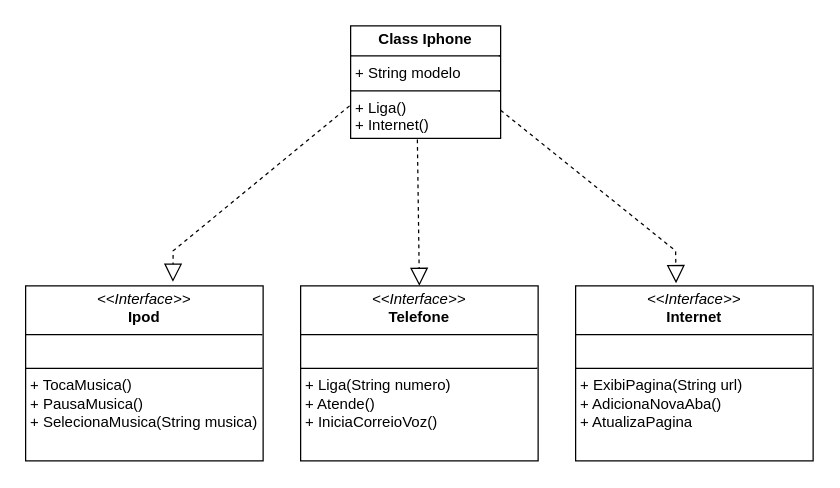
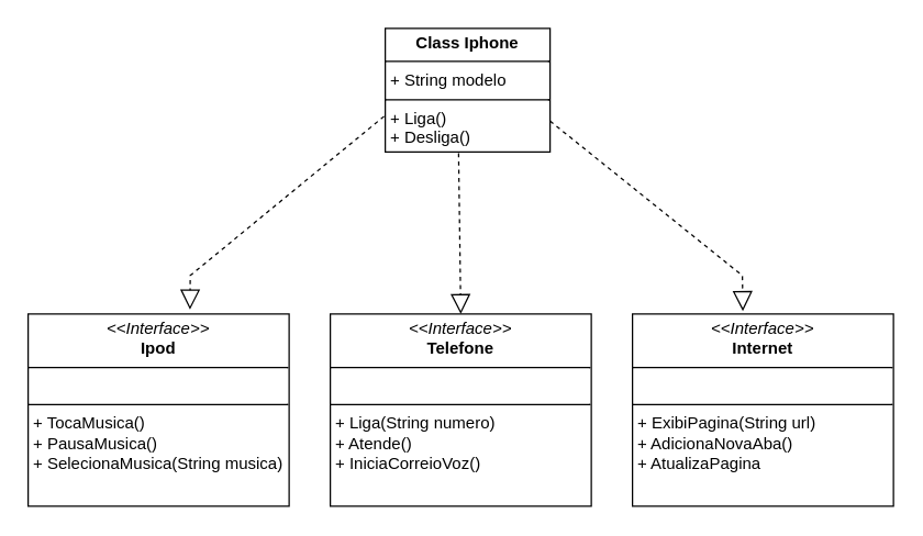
  <mxCell id="0" />
  <mxCell id="1" parent="0" />
  <mxCell id="2" value="&lt;p style=&quot;margin:0px;margin-top:4px;text-align:center;&quot;&gt;&lt;i&gt;&amp;lt;&amp;lt;Interface&amp;gt;&amp;gt;&lt;/i&gt;&lt;br&gt;&lt;b&gt;Telefone&lt;/b&gt;&lt;/p&gt;&lt;hr size=&quot;1&quot; style=&quot;border-style:solid;&quot;&gt;&lt;p style=&quot;margin:0px;margin-left:4px;&quot;&gt;&lt;br&gt;&lt;/p&gt;&lt;hr size=&quot;1&quot; style=&quot;border-style:solid;&quot;&gt;&lt;p style=&quot;margin:0px;margin-left:4px;&quot;&gt;+ Liga(String numero)&lt;br&gt;+ Atende()&lt;/p&gt;&lt;p style=&quot;margin:0px;margin-left:4px;&quot;&gt;+ IniciaCorreioVoz()&lt;/p&gt;" style="verticalAlign=top;align=left;overflow=fill;html=1;whiteSpace=wrap;" parent="1" vertex="1"><mxGeometry x="240" y="228" width="190" height="140" as="geometry" /></mxCell>
- <mxCell id="3" value="&lt;p style=&quot;margin:0px;margin-top:4px;text-align:center;&quot;&gt;&lt;b&gt;Class Iphone&lt;/b&gt;&lt;/p&gt;&lt;hr size=&quot;1&quot; style=&quot;border-style:solid;&quot;&gt;&lt;p style=&quot;margin:0px;margin-left:4px;&quot;&gt;+ String modelo&lt;/p&gt;&lt;hr size=&quot;1&quot; style=&quot;border-style:solid;&quot;&gt;&lt;p style=&quot;margin:0px;margin-left:4px;&quot;&gt;+ Liga()&lt;/p&gt;&lt;p style=&quot;margin:0px;margin-left:4px;&quot;&gt;+ Internet()&lt;/p&gt;" style="verticalAlign=top;align=left;overflow=fill;html=1;whiteSpace=wrap;" parent="1" vertex="1"><mxGeometry x="280" y="20" width="120" height="90" as="geometry" /></mxCell>
+ <mxCell id="3" value="&lt;p style=&quot;margin:0px;margin-top:4px;text-align:center;&quot;&gt;&lt;b&gt;Class Iphone&lt;/b&gt;&lt;/p&gt;&lt;hr size=&quot;1&quot; style=&quot;border-style:solid;&quot;&gt;&lt;p style=&quot;margin:0px;margin-left:4px;&quot;&gt;+ String modelo&lt;/p&gt;&lt;hr size=&quot;1&quot; style=&quot;border-style:solid;&quot;&gt;&lt;p style=&quot;margin:0px;margin-left:4px;&quot;&gt;+ Liga()&lt;/p&gt;&lt;p style=&quot;margin:0px;margin-left:4px;&quot;&gt;+ Desliga()&lt;/p&gt;" style="verticalAlign=top;align=left;overflow=fill;html=1;whiteSpace=wrap;" parent="1" vertex="1"><mxGeometry x="280" y="20" width="120" height="90" as="geometry" /></mxCell>
  <mxCell id="4" value="" style="endArrow=block;dashed=1;endFill=0;endSize=12;html=1;rounded=0;exitX=0.445;exitY=1.01;exitDx=0;exitDy=0;exitPerimeter=0;" edge="1" parent="1" source="3"><mxGeometry width="160" relative="1" as="geometry"><mxPoint x="335" y="138" as="sourcePoint" /><mxPoint x="335" y="228" as="targetPoint" /></mxGeometry></mxCell>
  <mxCell id="5" value="" style="endArrow=block;dashed=1;endFill=0;endSize=12;html=1;rounded=0;exitX=1;exitY=0.75;exitDx=0;exitDy=0;entryX=0.423;entryY=-0.015;entryDx=0;entryDy=0;entryPerimeter=0;" edge="1" parent="1" source="3" target="8"><mxGeometry width="160" relative="1" as="geometry"><mxPoint x="335" y="112.002" as="sourcePoint" /><mxPoint x="543.41" y="226.6" as="targetPoint" /><Array as="points"><mxPoint x="540" y="200" /></Array></mxGeometry></mxCell>
  <mxCell id="6" value="" style="endArrow=block;dashed=1;endFill=0;endSize=12;html=1;rounded=0;entryX=0.515;entryY=-0.016;entryDx=0;entryDy=0;entryPerimeter=0;exitX=-0.007;exitY=0.711;exitDx=0;exitDy=0;exitPerimeter=0;" edge="1" parent="1" source="3"><mxGeometry width="160" relative="1" as="geometry"><mxPoint x="330" y="110" as="sourcePoint" /><mxPoint x="137.85" y="224.76" as="targetPoint" /><Array as="points"><mxPoint x="138" y="200" /></Array></mxGeometry></mxCell>
  <mxCell id="7" value="&lt;p style=&quot;margin:0px;margin-top:4px;text-align:center;&quot;&gt;&lt;i&gt;&amp;lt;&amp;lt;Interface&amp;gt;&amp;gt;&lt;/i&gt;&lt;br&gt;&lt;b&gt;Ipod&lt;/b&gt;&lt;/p&gt;&lt;hr size=&quot;1&quot; style=&quot;border-style:solid;&quot;&gt;&lt;p style=&quot;margin:0px;margin-left:4px;&quot;&gt;&lt;br&gt;&lt;/p&gt;&lt;hr size=&quot;1&quot; style=&quot;border-style:solid;&quot;&gt;&lt;p style=&quot;margin:0px;margin-left:4px;&quot;&gt;+ TocaMusica()&lt;br&gt;+ PausaMusica()&lt;/p&gt;&lt;p style=&quot;margin:0px;margin-left:4px;&quot;&gt;+ SelecionaMusica(String musica)&lt;/p&gt;" style="verticalAlign=top;align=left;overflow=fill;html=1;whiteSpace=wrap;" vertex="1" parent="1"><mxGeometry x="20" y="228" width="190" height="140" as="geometry" /></mxCell>
  <mxCell id="8" value="&lt;p style=&quot;margin:0px;margin-top:4px;text-align:center;&quot;&gt;&lt;i&gt;&amp;lt;&amp;lt;Interface&amp;gt;&amp;gt;&lt;/i&gt;&lt;br&gt;&lt;b&gt;Internet&lt;/b&gt;&lt;/p&gt;&lt;hr size=&quot;1&quot; style=&quot;border-style:solid;&quot;&gt;&lt;p style=&quot;margin:0px;margin-left:4px;&quot;&gt;&lt;br&gt;&lt;/p&gt;&lt;hr size=&quot;1&quot; style=&quot;border-style:solid;&quot;&gt;&lt;p style=&quot;margin:0px;margin-left:4px;&quot;&gt;+ ExibiPagina(String url)&lt;br&gt;+ AdicionaNovaAba()&lt;/p&gt;&lt;p style=&quot;margin:0px;margin-left:4px;&quot;&gt;+ AtualizaPagina&lt;/p&gt;" style="verticalAlign=top;align=left;overflow=fill;html=1;whiteSpace=wrap;" vertex="1" parent="1"><mxGeometry x="460" y="228" width="190" height="140" as="geometry" /></mxCell>
